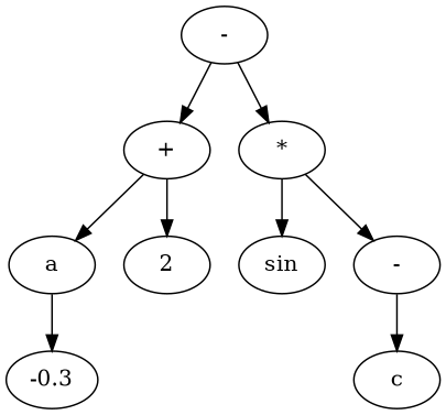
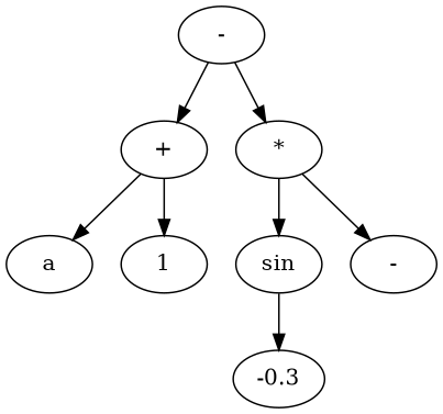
  digraph {
    n1 [label="-"]
    n2 [label="+"]
    n3 [label="*"]
    n4 [label=a]
-   n5 [label=2]
+   n5 [label=1]
    n6 [label=sin]
    n7 [label="-"]
    n8 [label=-0.3]
-   n9 [label=c]
    n1 -> n2
    n1 -> n3
    n2 -> n4
    n2 -> n5
    n3 -> n6
    n3 -> n7
-   n4 -> n8
-   n7 -> n9
+   n6 -> n8
  }
